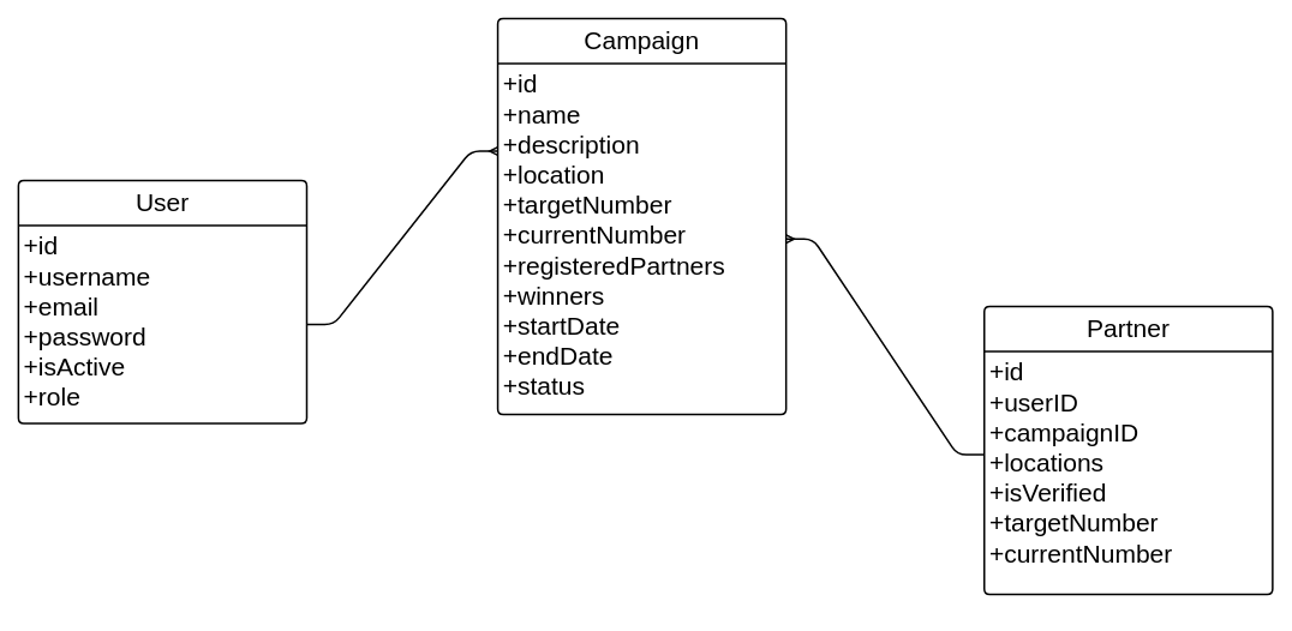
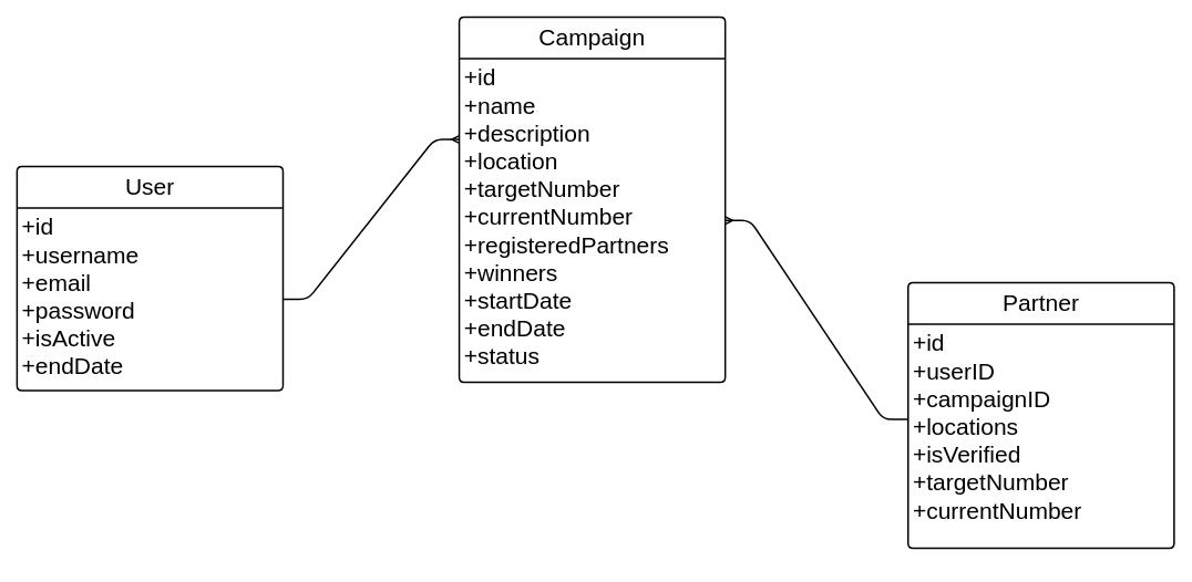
  <mxCell id="0" />
  <mxCell id="1" parent="0" />
  <mxCell id="2" value="&lt;font style=&quot;font-size: 28px;&quot;&gt;User&lt;/font&gt;" style="swimlane;childLayout=stackLayout;horizontal=1;startSize=50;horizontalStack=0;rounded=1;fontSize=14;fontStyle=0;strokeWidth=2;resizeParent=0;resizeLast=1;shadow=0;dashed=0;align=center;arcSize=4;whiteSpace=wrap;html=1;" vertex="1" parent="1"><mxGeometry x="20" y="200" width="320" height="270" as="geometry" /></mxCell>
- <mxCell id="3" value="&lt;font style=&quot;font-size: 28px;&quot;&gt;+id&lt;br&gt;+username&lt;br&gt;&lt;/font&gt;&lt;div style=&quot;font-size: 28px;&quot;&gt;&lt;font style=&quot;font-size: 28px;&quot;&gt;+email&lt;/font&gt;&lt;div&gt;&lt;font style=&quot;font-size: 28px;&quot;&gt;+password&lt;/font&gt;&lt;/div&gt;&lt;div&gt;&lt;font style=&quot;font-size: 28px;&quot;&gt;+isActive&lt;/font&gt;&lt;/div&gt;&lt;div&gt;&lt;font style=&quot;font-size: 28px;&quot;&gt;+role&lt;br&gt;&lt;/font&gt;&lt;/div&gt;&lt;/div&gt;&lt;div style=&quot;font-size: 28px;&quot;&gt;&lt;font style=&quot;font-size: 28px;&quot;&gt;&lt;br&gt;&lt;/font&gt;&lt;/div&gt;&lt;div style=&quot;font-size: 28px;&quot;&gt;&lt;font style=&quot;font-size: 28px;&quot;&gt;&lt;br&gt;&lt;/font&gt;&lt;/div&gt;" style="align=left;strokeColor=none;fillColor=none;spacingLeft=4;fontSize=12;verticalAlign=top;resizable=0;rotatable=0;part=1;html=1;" vertex="1" parent="2"><mxGeometry y="50" width="320" height="220" as="geometry" /></mxCell>
+ <mxCell id="3" value="&lt;font style=&quot;font-size: 28px;&quot;&gt;+id&lt;br&gt;+username&lt;br&gt;&lt;/font&gt;&lt;div style=&quot;font-size: 28px;&quot;&gt;&lt;font style=&quot;font-size: 28px;&quot;&gt;+email&lt;/font&gt;&lt;div&gt;&lt;font style=&quot;font-size: 28px;&quot;&gt;+password&lt;/font&gt;&lt;/div&gt;&lt;div&gt;&lt;font style=&quot;font-size: 28px;&quot;&gt;+isActive&lt;/font&gt;&lt;/div&gt;&lt;div&gt;&lt;font style=&quot;font-size: 28px;&quot;&gt;+endDate&lt;br&gt;&lt;/font&gt;&lt;/div&gt;&lt;/div&gt;&lt;div style=&quot;font-size: 28px;&quot;&gt;&lt;font style=&quot;font-size: 28px;&quot;&gt;&lt;br&gt;&lt;/font&gt;&lt;/div&gt;&lt;div style=&quot;font-size: 28px;&quot;&gt;&lt;font style=&quot;font-size: 28px;&quot;&gt;&lt;br&gt;&lt;/font&gt;&lt;/div&gt;" style="align=left;strokeColor=none;fillColor=none;spacingLeft=4;fontSize=12;verticalAlign=top;resizable=0;rotatable=0;part=1;html=1;" vertex="1" parent="2"><mxGeometry y="50" width="320" height="220" as="geometry" /></mxCell>
  <mxCell id="4" value="&lt;font style=&quot;font-size: 28px;&quot;&gt;Campaign&lt;/font&gt;" style="swimlane;childLayout=stackLayout;horizontal=1;startSize=50;horizontalStack=0;rounded=1;fontSize=14;fontStyle=0;strokeWidth=2;resizeParent=0;resizeLast=1;shadow=0;dashed=0;align=center;arcSize=4;whiteSpace=wrap;html=1;" vertex="1" parent="1"><mxGeometry x="552" y="20" width="320" height="440" as="geometry" /></mxCell>
  <mxCell id="5" value="&lt;font style=&quot;font-size: 28px;&quot;&gt;+id&lt;br&gt;+name&lt;br&gt;&lt;/font&gt;&lt;div style=&quot;font-size: 28px;&quot;&gt;&lt;font style=&quot;font-size: 28px;&quot;&gt;+description&lt;/font&gt;&lt;div&gt;&lt;font style=&quot;font-size: 28px;&quot;&gt;+location&lt;/font&gt;&lt;/div&gt;&lt;div&gt;&lt;font style=&quot;font-size: 28px;&quot;&gt;+targetNumber&lt;/font&gt;&lt;/div&gt;&lt;div&gt;&lt;font style=&quot;font-size: 28px;&quot;&gt;+currentNumber&lt;/font&gt;&lt;/div&gt;&lt;div&gt;&lt;font style=&quot;font-size: 28px;&quot;&gt;+registeredPartners&lt;/font&gt;&lt;/div&gt;&lt;div&gt;&lt;font style=&quot;font-size: 28px;&quot;&gt;+winners&lt;/font&gt;&lt;/div&gt;&lt;div&gt;&lt;font style=&quot;font-size: 28px;&quot;&gt;+startDate&lt;/font&gt;&lt;/div&gt;&lt;div&gt;&lt;font style=&quot;font-size: 28px;&quot;&gt;+endDate&lt;/font&gt;&lt;/div&gt;&lt;div&gt;&lt;font style=&quot;font-size: 28px;&quot;&gt;+status&lt;br&gt;&lt;/font&gt;&lt;/div&gt;&lt;/div&gt;&lt;div style=&quot;font-size: 28px;&quot;&gt;&lt;font style=&quot;font-size: 28px;&quot;&gt;&lt;br&gt;&lt;/font&gt;&lt;/div&gt;&lt;div style=&quot;font-size: 28px;&quot;&gt;&lt;font style=&quot;font-size: 28px;&quot;&gt;&lt;br&gt;&lt;/font&gt;&lt;/div&gt;" style="align=left;strokeColor=none;fillColor=none;spacingLeft=4;fontSize=12;verticalAlign=top;resizable=0;rotatable=0;part=1;html=1;" vertex="1" parent="4"><mxGeometry y="50" width="320" height="390" as="geometry" /></mxCell>
  <mxCell id="6" value="&lt;font style=&quot;font-size: 28px;&quot;&gt;Partner&lt;/font&gt;" style="swimlane;childLayout=stackLayout;horizontal=1;startSize=50;horizontalStack=0;rounded=1;fontSize=14;fontStyle=0;strokeWidth=2;resizeParent=0;resizeLast=1;shadow=0;dashed=0;align=center;arcSize=4;whiteSpace=wrap;html=1;" vertex="1" parent="1"><mxGeometry x="1092" y="340" width="320" height="320" as="geometry" /></mxCell>
  <mxCell id="7" value="&lt;font style=&quot;font-size: 28px;&quot;&gt;+id&lt;br&gt;+userID&lt;br&gt;&lt;/font&gt;&lt;div style=&quot;font-size: 28px;&quot;&gt;&lt;font style=&quot;font-size: 28px;&quot;&gt;+campaignID&lt;/font&gt;&lt;div&gt;&lt;font style=&quot;font-size: 28px;&quot;&gt;+locations&lt;/font&gt;&lt;/div&gt;&lt;div&gt;&lt;font style=&quot;font-size: 28px;&quot;&gt;+isVerified&lt;/font&gt;&lt;/div&gt;&lt;div&gt;&lt;font style=&quot;font-size: 28px;&quot;&gt;+targetNumber&lt;/font&gt;&lt;/div&gt;&lt;div&gt;&lt;font style=&quot;font-size: 28px;&quot;&gt;+currentNumber&lt;br&gt;&lt;/font&gt;&lt;/div&gt;&lt;/div&gt;&lt;div style=&quot;font-size: 28px;&quot;&gt;&lt;font style=&quot;font-size: 28px;&quot;&gt;&lt;br&gt;&lt;/font&gt;&lt;/div&gt;&lt;div style=&quot;font-size: 28px;&quot;&gt;&lt;font style=&quot;font-size: 28px;&quot;&gt;&lt;br&gt;&lt;/font&gt;&lt;/div&gt;" style="align=left;strokeColor=none;fillColor=none;spacingLeft=4;fontSize=12;verticalAlign=top;resizable=0;rotatable=0;part=1;html=1;" vertex="1" parent="6"><mxGeometry y="50" width="320" height="270" as="geometry" /></mxCell>
  <mxCell id="8" value="" style="edgeStyle=entityRelationEdgeStyle;fontSize=12;html=1;endArrow=ERmany;rounded=1;entryX=0;entryY=0.25;entryDx=0;entryDy=0;strokeWidth=2;" edge="1" parent="1" source="3" target="5"><mxGeometry width="100" height="100" relative="1" as="geometry"><mxPoint x="252" y="420" as="sourcePoint" /><mxPoint x="452" y="220" as="targetPoint" /></mxGeometry></mxCell>
  <mxCell id="9" value="" style="edgeStyle=entityRelationEdgeStyle;fontSize=12;html=1;endArrow=ERmany;rounded=1;exitX=0;exitY=0.425;exitDx=0;exitDy=0;exitPerimeter=0;strokeWidth=2;" edge="1" parent="1" source="7" target="5"><mxGeometry width="100" height="100" relative="1" as="geometry"><mxPoint x="612" y="700" as="sourcePoint" /><mxPoint x="812" y="500" as="targetPoint" /></mxGeometry></mxCell>
